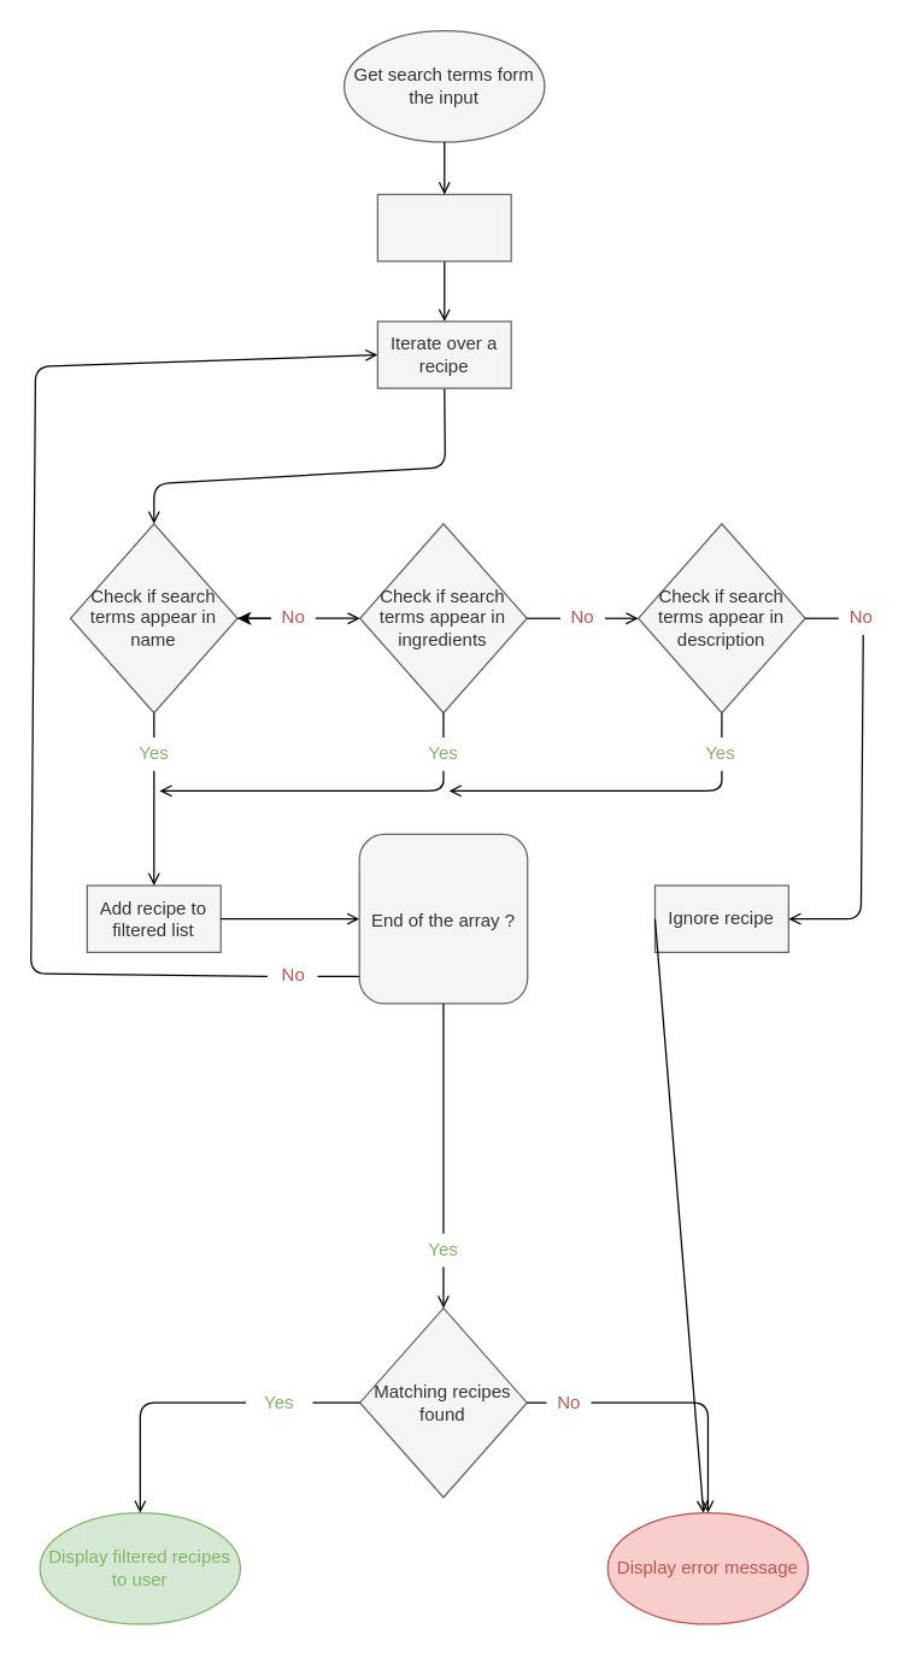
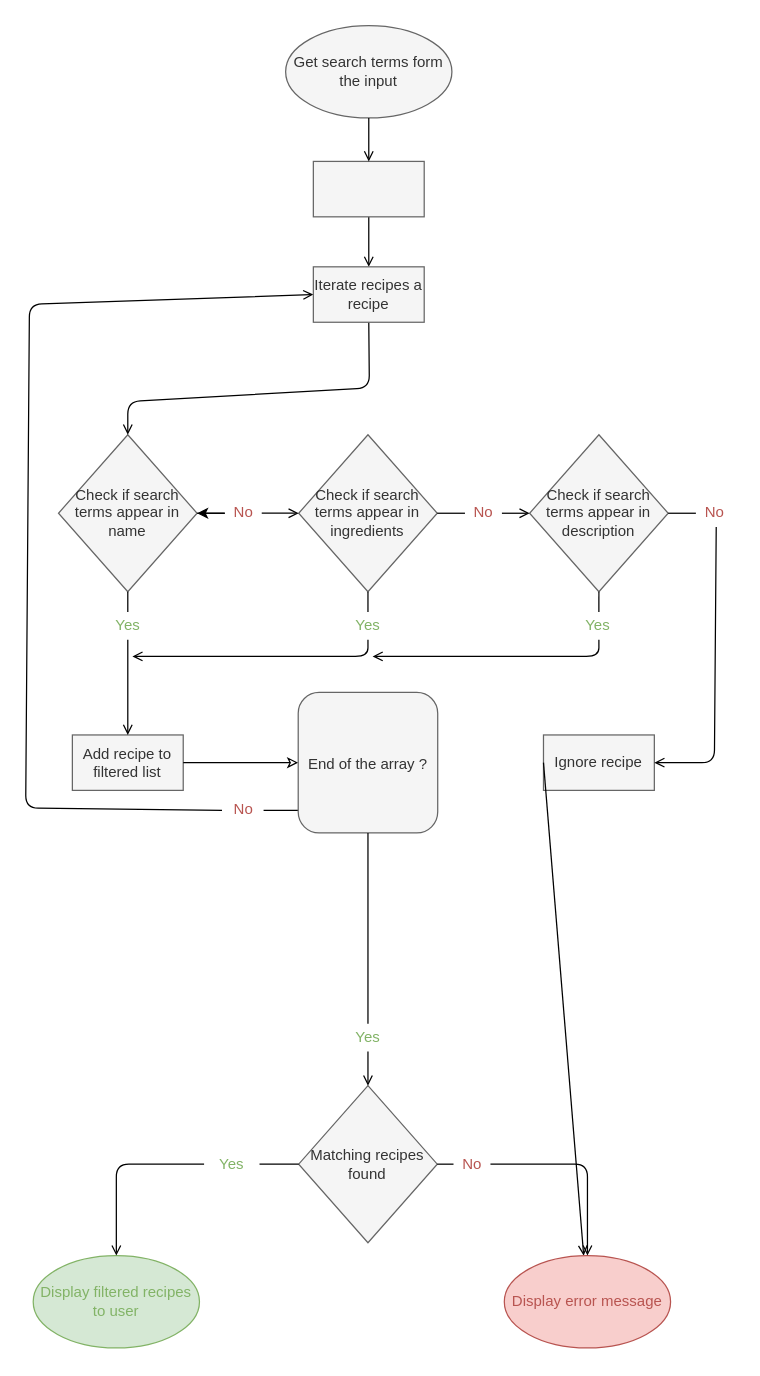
  <mxCell id="0" />
  <mxCell id="1" parent="0" />
  <mxCell id="2" value="Check if search terms appear in name" style="rhombus;whiteSpace=wrap;html=1;fillColor=#f5f5f5;fontColor=#333333;strokeColor=#666666;movable=1;resizable=1;rotatable=1;deletable=1;editable=1;connectable=1;" parent="1" vertex="1"><mxGeometry x="46.261" y="347.348" width="110.87" height="125.652" as="geometry" /></mxCell>
  <mxCell id="3" style="edgeStyle=none;html=1;fontColor=#B85450;entryX=0.5;entryY=0;entryDx=0;entryDy=0;strokeColor=#000000;endArrow=open;endFill=0;movable=1;resizable=1;rotatable=1;deletable=1;editable=1;connectable=1;startArrow=none;exitX=0.5;exitY=1;exitDx=0;exitDy=0;" parent="1" source="36" target="2" edge="1"><mxGeometry relative="1" as="geometry"><mxPoint x="120.175" y="273.435" as="targetPoint" /><Array as="points"><mxPoint x="295" y="310" /><mxPoint x="101.696" y="320.739" /></Array><mxPoint x="288" y="312" as="sourcePoint" /></mxGeometry></mxCell>
  <mxCell id="4" style="edgeStyle=none;html=1;exitX=0.5;exitY=1;exitDx=0;exitDy=0;fontColor=#B85450;strokeColor=#000000;endArrow=open;endFill=0;movable=1;resizable=1;rotatable=1;deletable=1;editable=1;connectable=1;" parent="1" source="23" edge="1"><mxGeometry relative="1" as="geometry"><mxPoint x="105.392" y="524.739" as="targetPoint" /><Array as="points"><mxPoint x="293.871" y="524.739" /></Array></mxGeometry></mxCell>
  <mxCell id="5" value="Check if search terms appear in ingredients&lt;span style=&quot;color: rgba(0, 0, 0, 0); font-family: monospace; font-size: 0px; text-align: start;&quot;&gt;%3CmxGraphModel%3E%3Croot%3E%3CmxCell%20id%3D%220%22%2F%3E%3CmxCell%20id%3D%221%22%20parent%3D%220%22%2F%3E%3CmxCell%20id%3D%222%22%20value%3D%22Check%20if%20search%20terms%20appear%20in%20title%22%20style%3D%22rhombus%3BwhiteSpace%3Dwrap%3Bhtml%3D1%3BfillColor%3D%23f5f5f5%3BfontColor%3D%23333333%3BstrokeColor%3D%23666666%3B%22%20vertex%3D%221%22%20parent%3D%221%22%3E%3CmxGeometry%20x%3D%22100%22%20y%3D%22300%22%20width%3D%22150%22%20height%3D%22170%22%20as%3D%22geometry%22%2F%3E%3C%2FmxCell%3E%3C%2Froot%3E%3C%2FmxGraphModel%3E&lt;/span&gt;" style="rhombus;whiteSpace=wrap;html=1;fillColor=#f5f5f5;fontColor=#333333;strokeColor=#666666;movable=1;resizable=1;rotatable=1;deletable=1;editable=1;connectable=1;" parent="1" vertex="1"><mxGeometry x="238.436" y="347.348" width="110.87" height="125.652" as="geometry" /></mxCell>
  <mxCell id="6" style="edgeStyle=none;html=1;fontColor=#B85450;strokeColor=#000000;endArrow=open;endFill=0;exitX=0.5;exitY=1;exitDx=0;exitDy=0;movable=1;resizable=1;rotatable=1;deletable=1;editable=1;connectable=1;" parent="1" source="25" edge="1"><mxGeometry relative="1" as="geometry"><mxPoint x="297.567" y="524.739" as="targetPoint" /><mxPoint x="480.134" y="505.522" as="sourcePoint" /><Array as="points"><mxPoint x="478.655" y="524.739" /></Array></mxGeometry></mxCell>
  <mxCell id="7" value="Check if search terms appear in description&lt;span style=&quot;color: rgba(0, 0, 0, 0); font-family: monospace; font-size: 0px; text-align: start;&quot;&gt;%3CmxGraphModel%3E%3Croot%3E%3CmxCell%20id%3D%220%22%2F%3E%3CmxCell%20id%3D%221%22%20parent%3D%220%22%2F%3E%3CmxCell%20id%3D%222%22%20value%3D%22Check%20if%20search%20terms%20appear%20in%20title%22%20style%3D%22rhombus%3BwhiteSpace%3Dwrap%3Bhtml%3D1%3BfillColor%3D%23f5f5f5%3BfontColor%3D%23333333%3BstrokeColor%3D%23666666%3B%22%20vertex%3D%221%22%20parent%3D%221%22%3E%3CmxGeometry%20x%3D%22100%22%20y%3D%22300%22%20width%3D%22150%22%20height%3D%22170%22%20as%3D%22geometry%22%2F%3E%3C%2FmxCell%3E%3C%2Froot%3E%3C%2FmxGraphModel%3E&lt;/span&gt;" style="rhombus;whiteSpace=wrap;html=1;fillColor=#f5f5f5;fontColor=#333333;strokeColor=#666666;movable=1;resizable=1;rotatable=1;deletable=1;editable=1;connectable=1;" parent="1" vertex="1"><mxGeometry x="423.22" y="347.348" width="110.87" height="125.652" as="geometry" /></mxCell>
  <mxCell id="8" value="Add recipe to filtered list" style="whiteSpace=wrap;html=1;fillColor=#f5f5f5;fontColor=#333333;strokeColor=#666666;movable=1;resizable=1;rotatable=1;deletable=1;editable=1;connectable=1;" parent="1" vertex="1"><mxGeometry x="57.348" y="587.565" width="88.696" height="44.348" as="geometry" /></mxCell>
  <mxCell id="9" value="Ignore recipe" style="whiteSpace=wrap;html=1;fontColor=#333333;fillColor=#f5f5f5;strokeColor=#666666;movable=1;resizable=1;rotatable=1;deletable=1;editable=1;connectable=1;" parent="1" vertex="1"><mxGeometry x="434.307" y="587.565" width="88.696" height="44.348" as="geometry" /></mxCell>
  <mxCell id="10" value="" style="edgeStyle=none;html=1;exitX=1;exitY=0.5;exitDx=0;exitDy=0;entryX=0;entryY=0.5;entryDx=0;entryDy=0;fontColor=#B85450;endArrow=none;strokeColor=#000000;endFill=0;movable=1;resizable=1;rotatable=1;deletable=1;editable=1;connectable=1;" parent="1" source="5" target="11" edge="1"><mxGeometry relative="1" as="geometry"><mxPoint x="349.307" y="410.174" as="sourcePoint" /><mxPoint x="423.22" y="410.174" as="targetPoint" /></mxGeometry></mxCell>
  <mxCell id="11" value="No" style="text;html=1;align=center;verticalAlign=middle;resizable=1;points=[];autosize=1;strokeColor=none;fillColor=none;fontColor=#B85450;movable=1;rotatable=1;deletable=1;editable=1;connectable=1;" parent="1" vertex="1"><mxGeometry x="371.481" y="399.087" width="29.565" height="22.174" as="geometry" /></mxCell>
  <mxCell id="12" style="edgeStyle=none;html=1;exitX=1;exitY=0.5;exitDx=0;exitDy=0;entryX=0;entryY=0.5;entryDx=0;entryDy=0;fontColor=#B85450;startArrow=none;strokeColor=#000000;endArrow=open;endFill=0;movable=1;resizable=1;rotatable=1;deletable=1;editable=1;connectable=1;" parent="1" source="11" target="7" edge="1"><mxGeometry relative="1" as="geometry" /></mxCell>
  <mxCell id="13" value="" style="edgeStyle=none;html=1;exitX=1;exitY=0.5;exitDx=0;exitDy=0;fontColor=#B85450;endArrow=none;strokeColor=#000000;endFill=0;movable=1;resizable=1;rotatable=1;deletable=1;editable=1;connectable=1;" parent="1" source="2" target="15" edge="1"><mxGeometry relative="1" as="geometry"><mxPoint x="157.131" y="410.174" as="sourcePoint" /><mxPoint x="238.436" y="410.174" as="targetPoint" /></mxGeometry></mxCell>
  <mxCell id="14" value="" style="edgeStyle=none;html=1;fontColor=#6C8EBF;" edge="1" parent="1" source="15" target="2"><mxGeometry relative="1" as="geometry" /></mxCell>
  <mxCell id="15" value="No" style="text;html=1;align=center;verticalAlign=middle;resizable=1;points=[];autosize=1;strokeColor=none;fillColor=none;fontColor=#B85450;movable=1;rotatable=1;deletable=1;editable=1;connectable=1;" parent="1" vertex="1"><mxGeometry x="179.305" y="399.087" width="29.565" height="22.174" as="geometry" /></mxCell>
  <mxCell id="16" style="edgeStyle=none;html=1;exitX=1;exitY=0.5;exitDx=0;exitDy=0;fontColor=#B85450;startArrow=none;strokeColor=#000000;endArrow=open;endFill=0;movable=1;resizable=1;rotatable=1;deletable=1;editable=1;connectable=1;" parent="1" source="15" target="5" edge="1"><mxGeometry relative="1" as="geometry" /></mxCell>
  <mxCell id="17" style="edgeStyle=none;html=1;exitX=0.55;exitY=1;exitDx=0;exitDy=0;entryX=1;entryY=0.5;entryDx=0;entryDy=0;fontColor=#B85450;startArrow=none;exitPerimeter=0;strokeColor=#000000;endArrow=open;endFill=0;movable=1;resizable=1;rotatable=1;deletable=1;editable=1;connectable=1;" parent="1" target="9" edge="1"><mxGeometry relative="1" as="geometry"><mxPoint x="608.004" y="410.174" as="targetPoint" /><mxPoint x="572.526" y="421.261" as="sourcePoint" /><Array as="points"><mxPoint x="571.047" y="609.739" /></Array></mxGeometry></mxCell>
  <mxCell id="18" value="" style="edgeStyle=none;html=1;exitX=1;exitY=0.5;exitDx=0;exitDy=0;entryX=0;entryY=0.5;entryDx=0;entryDy=0;fontColor=#B85450;endArrow=none;strokeColor=#000000;endFill=0;movable=1;resizable=1;rotatable=1;deletable=1;editable=1;connectable=1;" parent="1" edge="1"><mxGeometry relative="1" as="geometry"><mxPoint x="534.091" y="410.174" as="sourcePoint" /><mxPoint x="556.265" y="410.174" as="targetPoint" /></mxGeometry></mxCell>
  <mxCell id="19" value="No" style="text;html=1;align=center;verticalAlign=middle;resizable=1;points=[];autosize=1;strokeColor=none;fillColor=none;fontColor=#B85450;movable=1;rotatable=1;deletable=1;editable=1;connectable=1;" parent="1" vertex="1"><mxGeometry x="556.265" y="399.087" width="29.565" height="22.174" as="geometry" /></mxCell>
  <mxCell id="20" value="Yes" style="text;strokeColor=none;align=center;fillColor=none;html=1;verticalAlign=middle;whiteSpace=wrap;rounded=0;labelBackgroundColor=none;fontColor=#82B366;movable=1;resizable=1;rotatable=1;deletable=1;editable=1;connectable=1;" parent="1" vertex="1"><mxGeometry x="79.522" y="489.261" width="44.348" height="22.174" as="geometry" /></mxCell>
  <mxCell id="21" style="edgeStyle=none;html=1;exitX=0.5;exitY=1;exitDx=0;exitDy=0;entryX=0.5;entryY=0;entryDx=0;entryDy=0;strokeColor=#000000;strokeWidth=1;fontColor=#82B366;endArrow=none;endFill=0;movable=1;resizable=1;rotatable=1;deletable=1;editable=1;connectable=1;" parent="1" source="2" target="20" edge="1"><mxGeometry relative="1" as="geometry" /></mxCell>
  <mxCell id="22" style="edgeStyle=none;html=1;exitX=0.5;exitY=1;exitDx=0;exitDy=0;fontColor=#B85450;strokeColor=#000000;endArrow=open;endFill=0;movable=1;resizable=1;rotatable=1;deletable=1;editable=1;connectable=1;" parent="1" source="20" target="8" edge="1"><mxGeometry relative="1" as="geometry" /></mxCell>
  <mxCell id="23" value="Yes" style="text;strokeColor=none;align=center;fillColor=none;html=1;verticalAlign=middle;whiteSpace=wrap;rounded=0;labelBackgroundColor=none;fontColor=#82B366;movable=1;resizable=1;rotatable=1;deletable=1;editable=1;connectable=1;" parent="1" vertex="1"><mxGeometry x="271.697" y="489.261" width="44.348" height="22.174" as="geometry" /></mxCell>
  <mxCell id="24" style="edgeStyle=none;html=1;exitX=0.5;exitY=1;exitDx=0;exitDy=0;entryX=0.5;entryY=0;entryDx=0;entryDy=0;strokeColor=#000000;strokeWidth=1;fontColor=#82B366;endArrow=none;endFill=0;movable=1;resizable=1;rotatable=1;deletable=1;editable=1;connectable=1;" parent="1" source="5" target="23" edge="1"><mxGeometry relative="1" as="geometry" /></mxCell>
  <mxCell id="25" value="Yes" style="text;strokeColor=none;align=center;fillColor=none;html=1;verticalAlign=middle;whiteSpace=wrap;rounded=0;labelBackgroundColor=none;fontColor=#82B366;movable=1;resizable=1;rotatable=1;deletable=1;editable=1;connectable=1;" parent="1" vertex="1"><mxGeometry x="456.481" y="489.261" width="44.348" height="22.174" as="geometry" /></mxCell>
  <mxCell id="26" style="edgeStyle=none;html=1;exitX=0.5;exitY=1;exitDx=0;exitDy=0;strokeColor=#000000;strokeWidth=1;fontColor=#82B366;endArrow=none;endFill=0;movable=1;resizable=1;rotatable=1;deletable=1;editable=1;connectable=1;" parent="1" source="7" target="25" edge="1"><mxGeometry relative="1" as="geometry" /></mxCell>
  <mxCell id="27" style="edgeStyle=none;html=1;exitX=-0.075;exitY=0.533;exitDx=0;exitDy=0;strokeColor=#000000;strokeWidth=1;fontColor=#000000;endArrow=open;endFill=0;entryX=0;entryY=0.5;entryDx=0;entryDy=0;exitPerimeter=0;movable=1;resizable=1;rotatable=1;deletable=1;editable=1;connectable=1;" parent="1" source="30" target="36" edge="1"><mxGeometry relative="1" as="geometry"><mxPoint x="89.131" y="682.913" as="targetPoint" /><Array as="points"><mxPoint x="20" y="646" /><mxPoint x="23" y="243" /></Array></mxGeometry></mxCell>
- <mxCell id="28" style="edgeStyle=none;html=1;exitX=1;exitY=0.5;exitDx=0;exitDy=0;entryX=0;entryY=0.5;entryDx=0;entryDy=0;strokeColor=#000000;strokeWidth=1;fontColor=#82B366;endArrow=open;endFill=0;movable=1;resizable=1;rotatable=1;deletable=1;editable=1;connectable=1;" parent="1" source="8" target="42" edge="1"><mxGeometry relative="1" as="geometry"><mxPoint x="251.002" y="685.87" as="targetPoint" /><Array as="points" /></mxGeometry></mxCell>
+ <mxCell id="28" style="edgeStyle=none;html=1;exitX=1;exitY=0.5;exitDx=0;exitDy=0;entryX=0;entryY=0.5;entryDx=0;entryDy=0;strokeColor=#000000;strokeWidth=1;fontColor=#82B366;endArrow=classic;endFill=0;movable=1;resizable=1;rotatable=1;deletable=1;editable=1;connectable=1;" parent="1" source="8" target="42" edge="1"><mxGeometry relative="1" as="geometry"><mxPoint x="251.002" y="685.87" as="targetPoint" /><Array as="points" /></mxGeometry></mxCell>
  <mxCell id="29" style="edgeStyle=none;html=1;exitX=0;exitY=0.5;exitDx=0;exitDy=0;strokeColor=#000000;strokeWidth=1;fontColor=#000000;endArrow=open;endFill=0;movable=1;resizable=1;rotatable=1;deletable=1;editable=1;connectable=1;" parent="1" source="9" target="38" edge="1"><mxGeometry relative="1" as="geometry"><mxPoint x="339.698" y="685.87" as="targetPoint" /></mxGeometry></mxCell>
  <mxCell id="30" value="No" style="text;html=1;align=center;verticalAlign=middle;resizable=1;points=[];autosize=1;strokeColor=none;fillColor=none;fontColor=#B85450;movable=1;rotatable=1;deletable=1;editable=1;connectable=1;" parent="1" vertex="1"><mxGeometry x="179.305" y="635.997" width="29.565" height="22.174" as="geometry" /></mxCell>
  <mxCell id="31" style="edgeStyle=none;html=1;exitX=0.333;exitY=0.839;exitDx=0;exitDy=0;entryX=1.05;entryY=0.533;entryDx=0;entryDy=0;entryPerimeter=0;strokeColor=#000000;strokeWidth=1;fontColor=#000000;endArrow=none;endFill=0;exitPerimeter=0;movable=1;resizable=1;rotatable=1;deletable=1;editable=1;connectable=1;" parent="1" source="42" target="30" edge="1"><mxGeometry relative="1" as="geometry" /></mxCell>
  <mxCell id="32" value="&lt;div style=&quot;&quot;&gt;&lt;span style=&quot;background-color: initial;&quot;&gt;Get search terms form the input&lt;/span&gt;&lt;/div&gt;" style="ellipse;whiteSpace=wrap;html=1;fillColor=#f5f5f5;fontColor=#333333;strokeColor=#666666;movable=1;resizable=1;rotatable=1;deletable=1;editable=1;connectable=1;align=center;" parent="1" vertex="1"><mxGeometry x="227.999" y="20" width="133.044" height="73.913" as="geometry" /></mxCell>
  <mxCell id="33" style="edgeStyle=none;html=1;exitX=0.5;exitY=1;exitDx=0;exitDy=0;endArrow=open;endFill=0;strokeColor=#000000;" parent="1" source="34" target="36" edge="1"><mxGeometry relative="1" as="geometry" /></mxCell>
  <mxCell id="34" value="" style="whiteSpace=wrap;html=1;fillColor=#f5f5f5;strokeColor=#666666;fontColor=#333333;movable=1;resizable=1;rotatable=1;deletable=1;editable=1;connectable=1;" parent="1" vertex="1"><mxGeometry x="250.173" y="128.652" width="88.696" height="44.348" as="geometry" /></mxCell>
  <mxCell id="35" style="edgeStyle=none;html=1;exitX=0.5;exitY=1;exitDx=0;exitDy=0;entryX=0.5;entryY=0;entryDx=0;entryDy=0;fontColor=#B85450;strokeColor=#000000;strokeWidth=1;endArrow=open;endFill=0;movable=1;resizable=1;rotatable=1;deletable=1;editable=1;connectable=1;" parent="1" source="32" target="34" edge="1"><mxGeometry relative="1" as="geometry" /></mxCell>
- <mxCell id="36" value="Iterate over a recipe" style="whiteSpace=wrap;html=1;fillColor=#f5f5f5;strokeColor=#666666;fontColor=#333333;movable=1;resizable=1;rotatable=1;deletable=1;editable=1;connectable=1;" parent="1" vertex="1"><mxGeometry x="250.173" y="213.002" width="88.696" height="44.348" as="geometry" /></mxCell>
+ <mxCell id="36" value="Iterate recipes a recipe" style="whiteSpace=wrap;html=1;fillColor=#f5f5f5;strokeColor=#666666;fontColor=#333333;movable=1;resizable=1;rotatable=1;deletable=1;editable=1;connectable=1;" parent="1" vertex="1"><mxGeometry x="250.173" y="213.002" width="88.696" height="44.348" as="geometry" /></mxCell>
  <mxCell id="37" value="&lt;div style=&quot;&quot;&gt;&lt;span style=&quot;background-color: initial;&quot;&gt;Display filtered recipes to user&lt;/span&gt;&lt;/div&gt;" style="ellipse;whiteSpace=wrap;html=1;fillColor=#d5e8d4;strokeColor=#82b366;fontColor=#82B366;movable=1;resizable=1;rotatable=1;deletable=1;editable=1;connectable=1;align=center;" parent="1" vertex="1"><mxGeometry x="26.004" y="1004.177" width="133.044" height="73.913" as="geometry" /></mxCell>
  <mxCell id="38" value="&lt;div style=&quot;text-align: justify;&quot;&gt;&lt;span style=&quot;background-color: initial;&quot;&gt;Display error message&lt;/span&gt;&lt;/div&gt;" style="ellipse;whiteSpace=wrap;html=1;fillColor=#f8cecc;strokeColor=#b85450;fontColor=#B85450;movable=1;resizable=1;rotatable=1;deletable=1;editable=1;connectable=1;" parent="1" vertex="1"><mxGeometry x="402.963" y="1004.177" width="133.044" height="73.913" as="geometry" /></mxCell>
  <mxCell id="39" style="edgeStyle=none;html=1;exitX=0;exitY=0.5;exitDx=0;exitDy=0;strokeColor=#000000;strokeWidth=1;fontColor=#82B366;endArrow=open;endFill=0;entryX=0.5;entryY=0;entryDx=0;entryDy=0;startArrow=none;movable=1;resizable=1;rotatable=1;deletable=1;editable=1;connectable=1;" parent="1" source="45" target="37" edge="1"><mxGeometry relative="1" as="geometry"><Array as="points"><mxPoint x="92.526" y="931.003" /></Array></mxGeometry></mxCell>
  <mxCell id="40" style="edgeStyle=none;html=1;exitX=1;exitY=0.5;exitDx=0;exitDy=0;entryX=0.5;entryY=0;entryDx=0;entryDy=0;strokeColor=#000000;strokeWidth=1;fontColor=#000000;endArrow=open;endFill=0;startArrow=none;movable=1;resizable=1;rotatable=1;deletable=1;editable=1;connectable=1;" parent="1" source="47" target="38" edge="1"><mxGeometry relative="1" as="geometry"><Array as="points"><mxPoint x="469.485" y="931.003" /></Array></mxGeometry></mxCell>
  <mxCell id="41" value="Matching recipes found" style="rhombus;whiteSpace=wrap;html=1;fillColor=#f5f5f5;fontColor=#333333;strokeColor=#666666;movable=1;resizable=1;rotatable=1;deletable=1;editable=1;connectable=1;" parent="1" vertex="1"><mxGeometry x="238.436" y="868.177" width="110.87" height="125.652" as="geometry" /></mxCell>
  <mxCell id="42" value="&lt;div style=&quot;line-height: 100%;&quot;&gt;&lt;span style=&quot;background-color: initial;&quot;&gt;End of the array ?&lt;/span&gt;&lt;/div&gt;" style="whiteSpace=wrap;html=1;fillColor=#f5f5f5;fontColor=#333333;strokeColor=#666666;align=center;movable=1;resizable=1;rotatable=1;deletable=1;editable=1;connectable=1;rounded=1;" parent="1" vertex="1"><mxGeometry x="238.06" y="553.48" width="111.62" height="112.52" as="geometry" /></mxCell>
  <mxCell id="43" value="Yes" style="text;strokeColor=none;align=center;fillColor=none;html=1;verticalAlign=middle;whiteSpace=wrap;rounded=0;labelBackgroundColor=none;fontColor=#82B366;movable=1;resizable=1;rotatable=1;deletable=1;editable=1;connectable=1;" parent="1" vertex="1"><mxGeometry x="271.697" y="818.655" width="44.348" height="22.174" as="geometry" /></mxCell>
  <mxCell id="44" value="" style="edgeStyle=none;html=1;exitX=0;exitY=0.5;exitDx=0;exitDy=0;strokeColor=#000000;strokeWidth=1;fontColor=#82B366;endArrow=none;endFill=0;entryX=1;entryY=0.5;entryDx=0;entryDy=0;movable=1;resizable=1;rotatable=1;deletable=1;editable=1;connectable=1;" parent="1" source="41" target="45" edge="1"><mxGeometry relative="1" as="geometry"><mxPoint x="229.636" y="931.003" as="sourcePoint" /><mxPoint x="92.526" y="1004.177" as="targetPoint" /><Array as="points" /></mxGeometry></mxCell>
  <mxCell id="45" value="Yes" style="text;strokeColor=none;align=center;fillColor=none;html=1;verticalAlign=middle;whiteSpace=wrap;rounded=0;labelBackgroundColor=none;fontColor=#82B366;movable=1;resizable=1;rotatable=1;deletable=1;editable=1;connectable=1;" parent="1" vertex="1"><mxGeometry x="162.744" y="919.916" width="44.348" height="22.174" as="geometry" /></mxCell>
  <mxCell id="46" value="" style="edgeStyle=none;html=1;exitX=1;exitY=0.5;exitDx=0;exitDy=0;entryX=0;entryY=0.5;entryDx=0;entryDy=0;strokeColor=#000000;strokeWidth=1;fontColor=#000000;endArrow=none;endFill=0;entryPerimeter=0;movable=1;resizable=1;rotatable=1;deletable=1;editable=1;connectable=1;" parent="1" source="41" target="47" edge="1"><mxGeometry relative="1" as="geometry"><mxPoint x="340.506" y="931.003" as="sourcePoint" /><mxPoint x="469.485" y="1004.177" as="targetPoint" /><Array as="points" /></mxGeometry></mxCell>
  <mxCell id="47" value="No" style="text;html=1;align=center;verticalAlign=middle;resizable=1;points=[];autosize=1;strokeColor=none;fillColor=none;fontColor=#B85450;movable=1;rotatable=1;deletable=1;editable=1;connectable=1;" parent="1" vertex="1"><mxGeometry x="362.311" y="919.916" width="29.565" height="22.174" as="geometry" /></mxCell>
  <mxCell id="48" value="" style="edgeStyle=none;html=1;strokeColor=#000000;strokeWidth=1;fontColor=#000000;endArrow=none;endFill=0;exitX=0.5;exitY=1;exitDx=0;exitDy=0;movable=1;resizable=1;rotatable=1;deletable=1;editable=1;connectable=1;entryX=0.5;entryY=0;entryDx=0;entryDy=0;" parent="1" source="42" target="43" edge="1"><mxGeometry relative="1" as="geometry"><mxPoint x="458.767" y="1375.568" as="sourcePoint" /><mxPoint x="521" y="788" as="targetPoint" /><Array as="points" /></mxGeometry></mxCell>
  <mxCell id="49" style="edgeStyle=none;html=1;entryX=0.5;entryY=0;entryDx=0;entryDy=0;strokeColor=#000000;strokeWidth=1;fontColor=#000000;endArrow=open;endFill=0;startArrow=none;movable=1;resizable=1;rotatable=1;deletable=1;editable=1;connectable=1;exitX=0.5;exitY=1;exitDx=0;exitDy=0;" parent="1" source="43" target="41" edge="1"><mxGeometry relative="1" as="geometry"><Array as="points" /><mxPoint x="421" y="855" as="sourcePoint" /></mxGeometry></mxCell>
